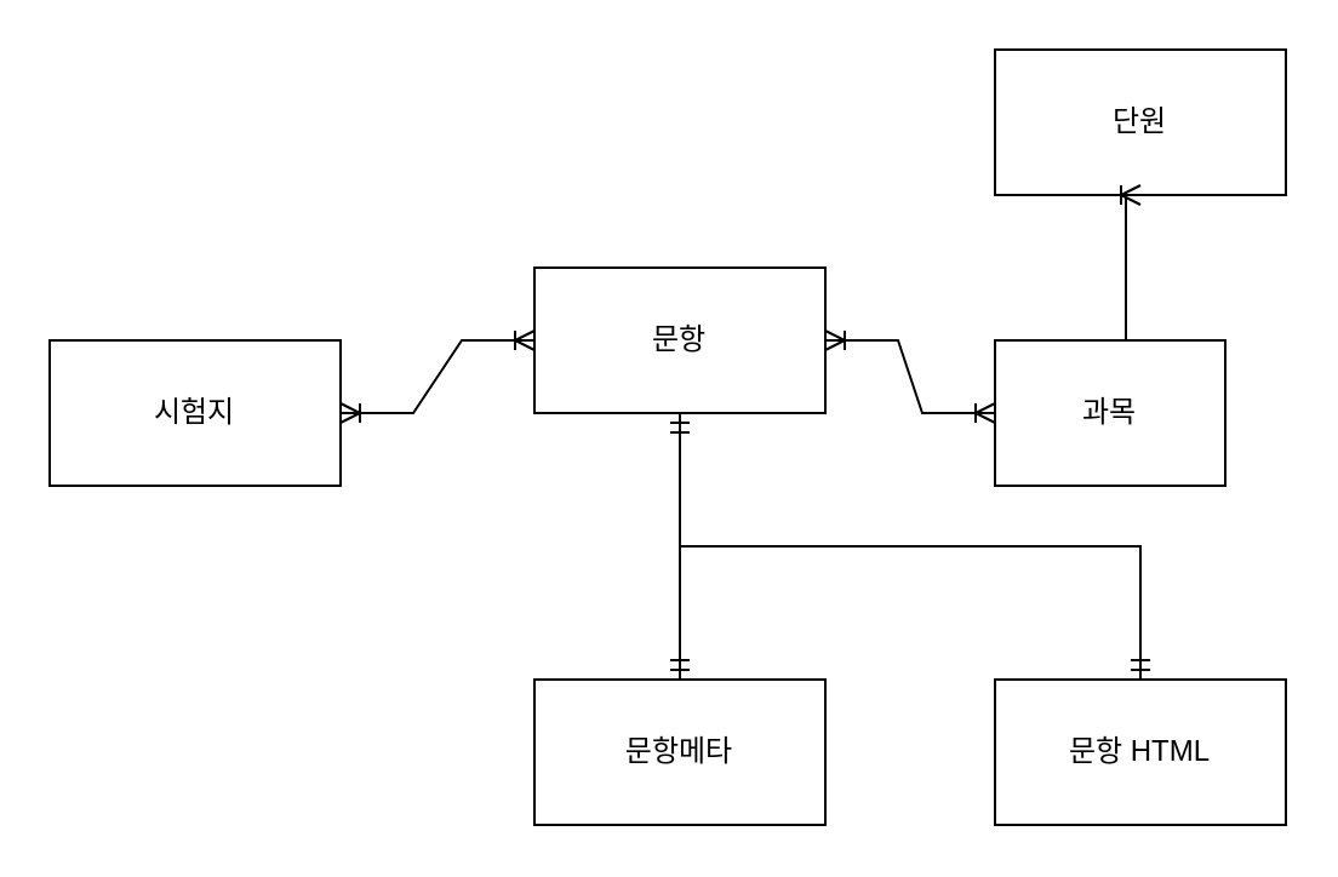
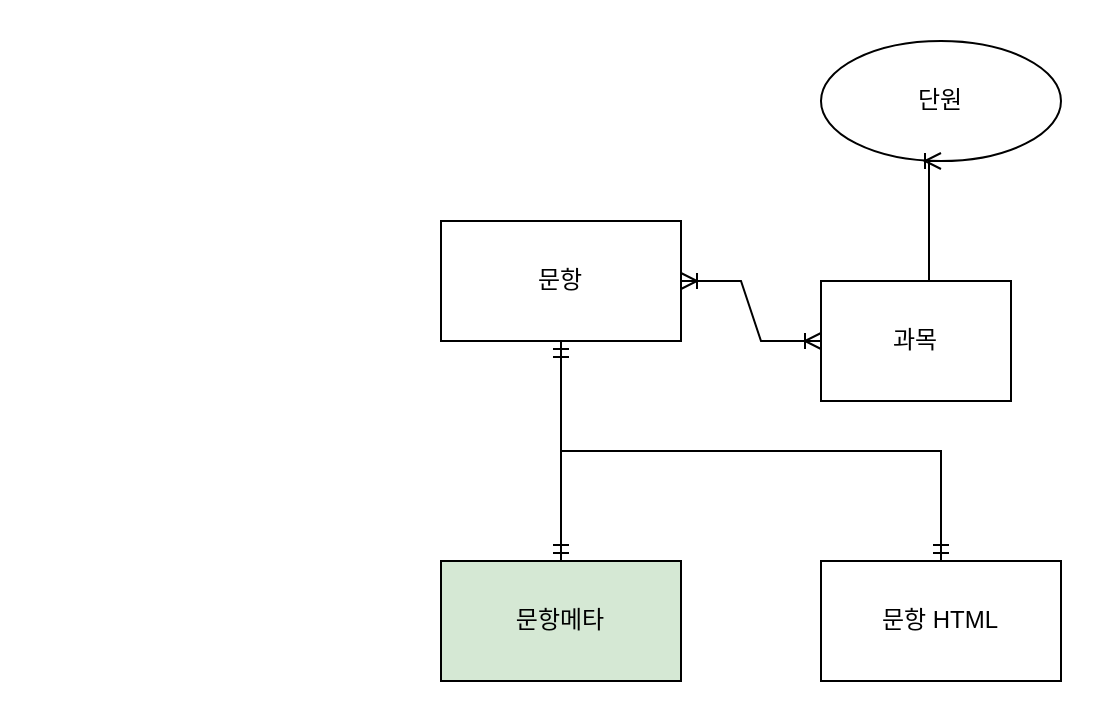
  <mxCell id="0" />
  <mxCell id="1" parent="0" />
  <mxCell id="2" value="과목" style="rounded=0;whiteSpace=wrap;html=1;" parent="1" vertex="1"><mxGeometry x="410" y="140" width="95" height="60" as="geometry" /></mxCell>
- <mxCell id="3" value="단원" style="rounded=0;whiteSpace=wrap;html=1;" parent="1" vertex="1"><mxGeometry x="410" y="20" width="120" height="60" as="geometry" /></mxCell>
+ <mxCell id="3" value="단원" style="ellipse;whiteSpace=wrap;html=1;" parent="1" vertex="1"><mxGeometry x="410" y="20" width="120" height="60" as="geometry" /></mxCell>
  <mxCell id="4" value="문항" style="rounded=0;whiteSpace=wrap;html=1;" parent="1" vertex="1"><mxGeometry x="220" y="110" width="120" height="60" as="geometry" /></mxCell>
- <mxCell id="5" value="문항메타" style="rounded=0;whiteSpace=wrap;html=1;" parent="1" vertex="1"><mxGeometry x="220" y="280" width="120" height="60" as="geometry" /></mxCell>
+ <mxCell id="5" value="문항메타" style="rounded=0;whiteSpace=wrap;html=1;fillColor=#d5e8d4;" parent="1" vertex="1"><mxGeometry x="220" y="280" width="120" height="60" as="geometry" /></mxCell>
  <mxCell id="6" value="문항 HTML" style="rounded=0;whiteSpace=wrap;html=1;" parent="1" vertex="1"><mxGeometry x="410" y="280" width="120" height="60" as="geometry" /></mxCell>
- <mxCell id="7" value="시험지" style="rounded=0;whiteSpace=wrap;html=1;" parent="1" vertex="1"><mxGeometry x="20" y="140" width="120" height="60" as="geometry" /></mxCell>
  <mxCell id="8" value="" style="edgeStyle=elbowEdgeStyle;fontSize=12;html=1;endArrow=ERoneToMany;rounded=0;exitX=0.5;exitY=0;exitDx=0;exitDy=0;entryX=0.5;entryY=1;entryDx=0;entryDy=0;" parent="1" source="2" target="3" edge="1"><mxGeometry width="100" height="100" relative="1" as="geometry"><mxPoint x="380" y="210" as="sourcePoint" /><mxPoint x="480" y="110" as="targetPoint" /></mxGeometry></mxCell>
  <mxCell id="9" value="" style="edgeStyle=elbowEdgeStyle;fontSize=12;html=1;endArrow=ERmandOne;startArrow=ERmandOne;rounded=0;entryX=0.5;entryY=1;entryDx=0;entryDy=0;exitX=0.5;exitY=0;exitDx=0;exitDy=0;" parent="1" source="5" target="4" edge="1"><mxGeometry width="100" height="100" relative="1" as="geometry"><mxPoint x="380" y="210" as="sourcePoint" /><mxPoint x="480" y="110" as="targetPoint" /></mxGeometry></mxCell>
  <mxCell id="10" value="" style="edgeStyle=elbowEdgeStyle;fontSize=12;html=1;endArrow=ERmandOne;startArrow=ERmandOne;rounded=0;entryX=0.5;entryY=1;entryDx=0;entryDy=0;exitX=0.5;exitY=0;exitDx=0;exitDy=0;elbow=vertical;" parent="1" source="6" target="4" edge="1"><mxGeometry width="100" height="100" relative="1" as="geometry"><mxPoint x="380" y="210" as="sourcePoint" /><mxPoint x="480" y="110" as="targetPoint" /></mxGeometry></mxCell>
- <mxCell id="11" value="" style="edgeStyle=entityRelationEdgeStyle;fontSize=12;html=1;endArrow=ERoneToMany;startArrow=ERoneToMany;rounded=0;exitX=1;exitY=0.5;exitDx=0;exitDy=0;entryX=0;entryY=0.5;entryDx=0;entryDy=0;" edge="1" parent="1" source="7" target="4"><mxGeometry width="100" height="100" relative="1" as="geometry"><mxPoint x="350" y="252" as="sourcePoint" /><mxPoint x="450" y="152" as="targetPoint" /></mxGeometry></mxCell>
  <mxCell id="12" value="" style="edgeStyle=entityRelationEdgeStyle;fontSize=12;html=1;endArrow=ERoneToMany;startArrow=ERoneToMany;rounded=0;exitX=1;exitY=0.5;exitDx=0;exitDy=0;entryX=0;entryY=0.5;entryDx=0;entryDy=0;" edge="1" parent="1" source="4" target="2"><mxGeometry width="100" height="100" relative="1" as="geometry"><mxPoint x="350" y="252" as="sourcePoint" /><mxPoint x="450" y="152" as="targetPoint" /></mxGeometry></mxCell>
